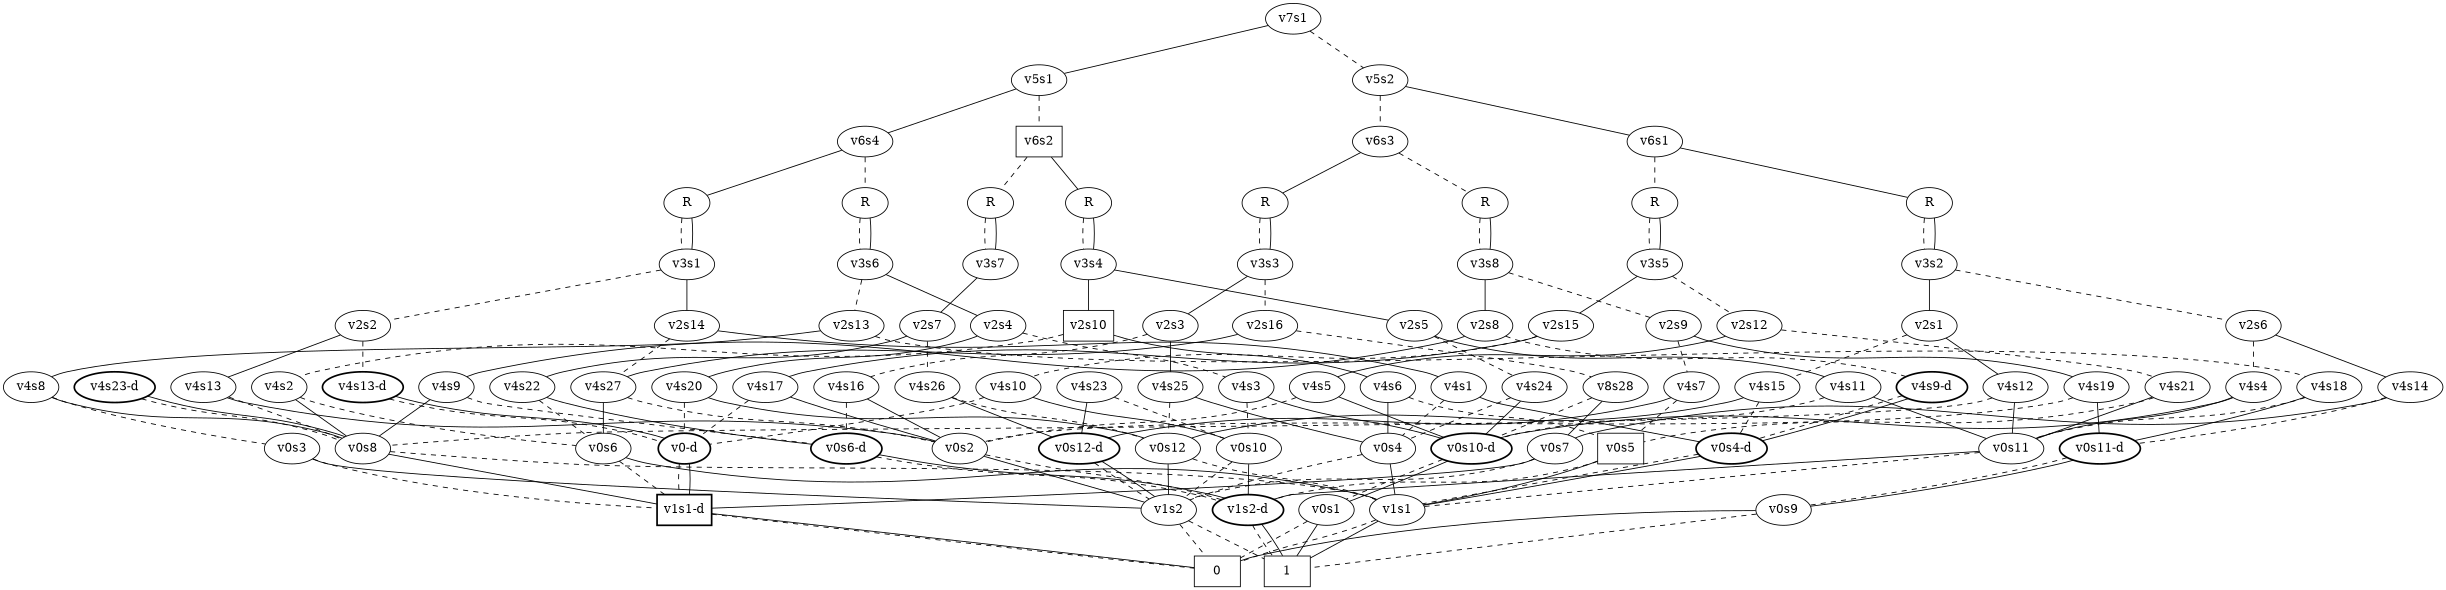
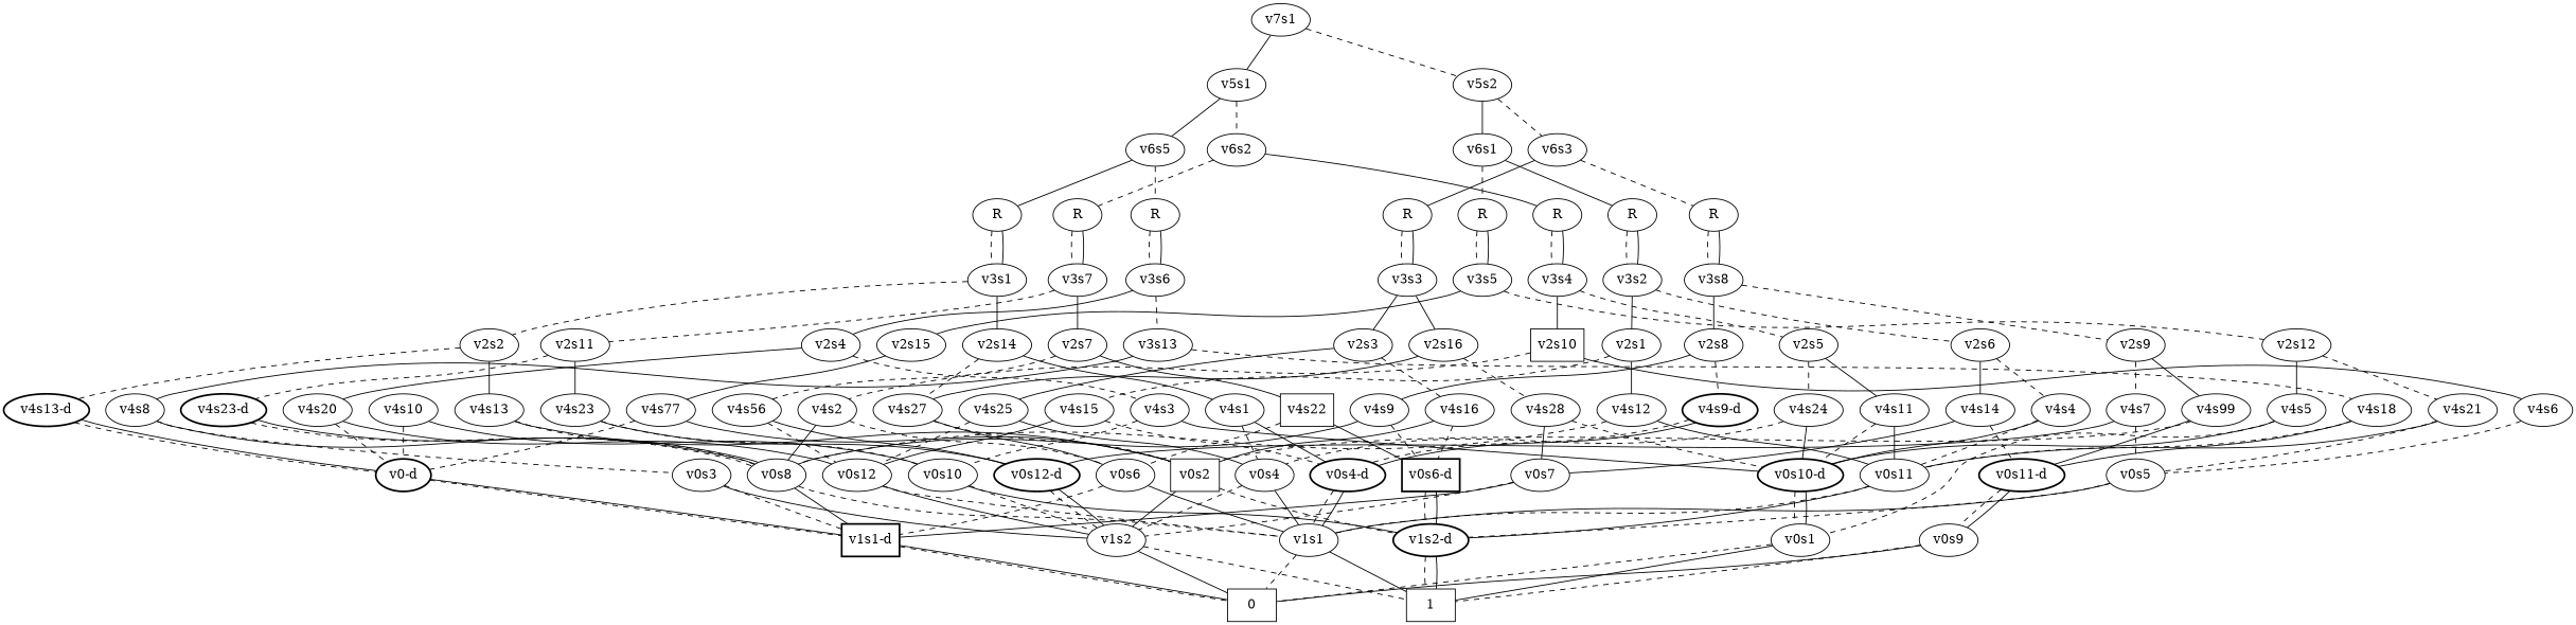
  graph {
    edge [style=solid]
    n1 [label=v7s1]
    n2 [label=v5s1]
    n3 [label=v5s2]
-   n4 [label=v6s4]
-   n5 [label=v6s2 shape=box]
+   n4 [label=v6s5]
+   n5 [label=v6s2]
    n6 [label=v6s1]
    n7 [label=v6s3]
    n8 [label=R]
    n9 [label=R]
    n10 [label=R]
    n11 [label=R]
    n12 [label=R]
    n13 [label=R]
    n14 [label=R]
    n15 [label=R]
    n16 [label=v3s1]
    n17 [label=v3s6]
    n18 [label=v3s4]
    n19 [label=v3s7]
    n20 [label=v2s14]
    n21 [label=v2s2]
    n22 [label=v2s4]
-   n23 [label=v2s13]
+   n23 [label=v3s13]
    n24 [label=v4s1]
    n25 [label=v4s27]
    n26 [label=v4s13]
    n27 [label="v4s13-d" style=bold]
    n28 [label="v0s4-d" style=bold]
    n29 [label=v0s4]
    n30 [label=v0s6]
-   n31 [label=v0s2]
+   n31 [label=v0s2 shape=box]
    n32 [label=v0s8]
    n33 [label="v0-d" style=bold]
    n34 [label=v1s1]
    n35 [label=v1s2]
    n36 [label="v1s1-d" shape=box style=bold]
    n37 [label="v1s2-d" style=bold]
    n38 [label=1 shape=box]
    n39 [label=0 shape=box]
    n40 [label=v4s20]
    n41 [label=v4s3]
    n42 [label=v4s8]
    n43 [label=v4s18]
    n44 [label=v0s12]
    n45 [label="v0s10-d" style=bold]
    n46 [label=v0s10]
    n47 [label=v0s3]
    n48 [label="v0s11-d" style=bold]
    n49 [label=v0s11]
    n50 [label=v0s1]
    n51 [label=v0s9]
    n52 [label=v2s10 shape=box]
    n53 [label=v2s5]
    n54 [label=v2s7]
+   n55 [label=v2s11]
    n56 [label=v4s6]
    n57 [label=v4s2]
    n58 [label=v4s11]
    n59 [label=v4s24]
-   n60 [label=v0s5 shape=box]
-   n61 [label=v4s22]
-   n62 [label=v4s26]
+   n60 [label=v0s5]
+   n61 [label=v4s22 shape=box]
+   n62 [label=v4s56]
    n63 [label=v4s23]
    n64 [label="v4s23-d" style=bold]
-   n65 [label="v0s6-d" style=bold]
+   n65 [label="v0s6-d" style=bold shape=box]
    n66 [label="v0s12-d" style=bold]
    n67 [label=v3s2]
    n68 [label=v3s5]
    n69 [label=v3s3]
    n70 [label=v3s8]
    n71 [label=v2s1]
    n72 [label=v2s6]
    n73 [label=v2s15]
    n74 [label=v2s12]
    n75 [label=v4s12]
    n76 [label=v4s15]
    n77 [label=v4s14]
    n78 [label=v4s4]
    n79 [label=v0s7]
-   n80 [label=v4s17]
+   n80 [label=v4s77]
    n81 [label=v4s10]
    n82 [label=v4s5]
    n83 [label=v4s21]
    n84 [label=v2s3]
    n85 [label=v2s16]
    n86 [label=v2s8]
    n87 [label=v2s9]
    n88 [label=v4s25]
    n89 [label=v4s16]
-   n90 [label=v8s28]
+   n90 [label=v4s28]
    n91 [label=v4s9]
    n92 [label="v4s9-d" style=bold]
-   n93 [label=v4s19]
+   n93 [label=v4s99]
    n94 [label=v4s7]
    n1 -- n2
    n1 -- n3 [style=dashed]
    n2 -- n4
    n2 -- n5 [style=dashed]
    n3 -- n6
    n3 -- n7 [style=dashed]
    n4 -- n8
    n4 -- n9 [style=dashed]
    n5 -- n10
    n5 -- n11 [style=dashed]
    n6 -- n12
    n6 -- n13 [style=dashed]
    n7 -- n14
    n7 -- n15 [style=dashed]
    n8 -- n16 [style=dashed]
    n8 -- n16
    n9 -- n17 [style=dashed]
    n9 -- n17
    n10 -- n18 [style=dashed]
    n10 -- n18
    n11 -- n19 [style=dashed]
    n11 -- n19
    n12 -- n67 [style=dashed]
    n12 -- n67
    n13 -- n68 [style=dashed]
    n13 -- n68
    n14 -- n69 [style=dashed]
    n14 -- n69
    n15 -- n70 [style=dashed]
    n15 -- n70
    n16 -- n20
    n16 -- n21 [style=dashed]
    n17 -- n22
    n17 -- n23 [style=dashed]
    n18 -- n52
-   n18 -- n53
+   n18 -- n53 [style=dashed]
    n19 -- n54
+   n19 -- n55 [style=dashed]
    n20 -- n24
    n20 -- n25 [style=dashed]
    n21 -- n26
    n21 -- n27 [style=dashed]
    n22 -- n40
    n22 -- n41 [style=dashed]
    n23 -- n42
    n23 -- n43 [style=dashed]
    n24 -- n28
    n24 -- n29 [style=dashed]
    n25 -- n30
    n25 -- n31 [style=dashed]
    n26 -- n31
    n26 -- n32 [style=dashed]
    n27 -- n33 [style=dashed]
    n27 -- n33
    n28 -- n34 [style=dashed]
    n28 -- n34
    n29 -- n34
    n29 -- n35 [style=dashed]
    n30 -- n34
    n30 -- n36 [style=dashed]
    n31 -- n35
    n31 -- n37 [style=dashed]
    n32 -- n34 [style=dashed]
    n32 -- n36
    n33 -- n36 [style=dashed]
    n33 -- n36
    n34 -- n38
    n34 -- n39 [style=dashed]
    n35 -- n38 [style=dashed]
-   n35 -- n39 [style=dashed]
+   n35 -- n39
    n36 -- n39 [style=dashed]
    n36 -- n39
    n37 -- n38 [style=dashed]
    n37 -- n38
    n40 -- n33 [style=dashed]
    n40 -- n44
    n41 -- n45
    n41 -- n46 [style=dashed]
    n42 -- n32
    n42 -- n47 [style=dashed]
    n43 -- n48
    n43 -- n49 [style=dashed]
    n44 -- n34 [style=dashed]
    n44 -- n35
    n45 -- n50 [style=dashed]
    n45 -- n50
    n46 -- n35 [style=dashed]
    n46 -- n37
    n47 -- n35
    n47 -- n36 [style=dashed]
    n48 -- n51 [style=dashed]
    n48 -- n51
    n49 -- n34 [style=dashed]
    n49 -- n37
    n50 -- n38
    n50 -- n39 [style=dashed]
    n51 -- n38 [style=dashed]
    n51 -- n39
    n52 -- n56
    n52 -- n57 [style=dashed]
    n53 -- n58
    n53 -- n59 [style=dashed]
    n54 -- n61
    n54 -- n62 [style=dashed]
-   n56 -- n29
+   n55 -- n63
+   n55 -- n64 [style=dashed]
    n56 -- n60 [style=dashed]
    n57 -- n30 [style=dashed]
    n57 -- n32
    n58 -- n45 [style=dashed]
    n58 -- n49
    n59 -- n29 [style=dashed]
    n59 -- n45
    n60 -- n34
    n60 -- n37 [style=dashed]
    n61 -- n30 [style=dashed]
    n61 -- n65
    n62 -- n44 [style=dashed]
    n62 -- n66
    n63 -- n46 [style=dashed]
    n63 -- n66
    n64 -- n32 [style=dashed]
    n64 -- n32
    n65 -- n37 [style=dashed]
    n65 -- n37
    n66 -- n35 [style=dashed]
    n66 -- n35
    n67 -- n71
    n67 -- n72 [style=dashed]
    n68 -- n73
    n68 -- n74 [style=dashed]
    n69 -- n84
-   n69 -- n85 [style=dashed]
+   n69 -- n85
    n70 -- n86
    n70 -- n87 [style=dashed]
    n71 -- n75
    n71 -- n76 [style=dashed]
    n72 -- n77
    n72 -- n78 [style=dashed]
    n73 -- n80
-   n73 -- n81 [style=dashed]
    n74 -- n82
    n74 -- n83 [style=dashed]
    n75 -- n32 [style=dashed]
    n75 -- n49
    n76 -- n28 [style=dashed]
    n76 -- n44
    n77 -- n48 [style=dashed]
    n77 -- n79
    n78 -- n45
-   n78 -- n49
+   n78 -- n49 [style=dashed]
    n79 -- n35 [style=dashed]
    n79 -- n36
    n80 -- n31
    n80 -- n33 [style=dashed]
    n81 -- n33 [style=dashed]
    n81 -- n46
-   n82 -- n31 [style=dashed]
+   n82 -- n50 [style=dashed]
    n82 -- n45
    n83 -- n49
    n83 -- n60 [style=dashed]
    n84 -- n88
    n84 -- n89 [style=dashed]
    n85 -- n25
    n85 -- n90 [style=dashed]
    n86 -- n91
    n86 -- n92 [style=dashed]
    n87 -- n93
    n87 -- n94 [style=dashed]
    n88 -- n29
    n88 -- n44 [style=dashed]
    n89 -- n31
    n89 -- n65 [style=dashed]
    n90 -- n45 [style=dashed]
    n90 -- n79
    n91 -- n32
    n91 -- n65 [style=dashed]
    n92 -- n28 [style=dashed]
    n92 -- n28
    n93 -- n31 [style=dashed]
    n93 -- n48
    n94 -- n60 [style=dashed]
    n94 -- n66
  }
